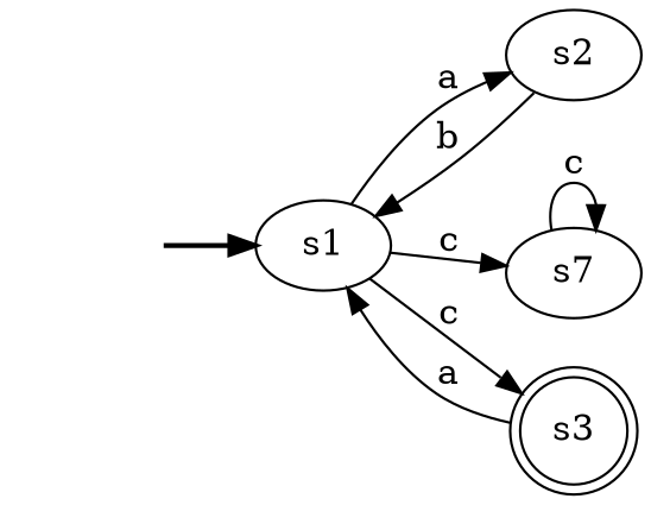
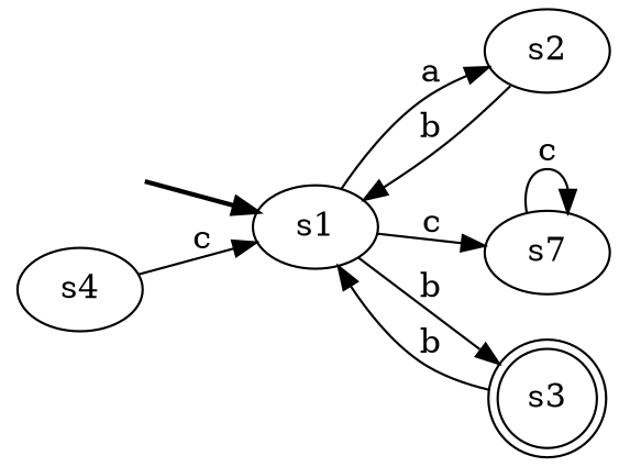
  digraph {
    rankdir=LR
    fake [style=invisible]
    s1 [root=true]
    s2 [shape=ellipse]
    n4 [label=s7]
    s3 [shape=doublecircle]
+   s4
    fake -> s1 [style=bold]
    s1 -> s2 [label=a]
    s1 -> n4 [label=c]
-   s1 -> s3 [label=c]
+   s1 -> s3 [label=b]
    s2 -> s1 [label=b]
    n4 -> n4 [label=c]
-   s3 -> s1 [label=a]
+   s3 -> s1 [label=b]
+   s4 -> s1 [label=c]
  }
